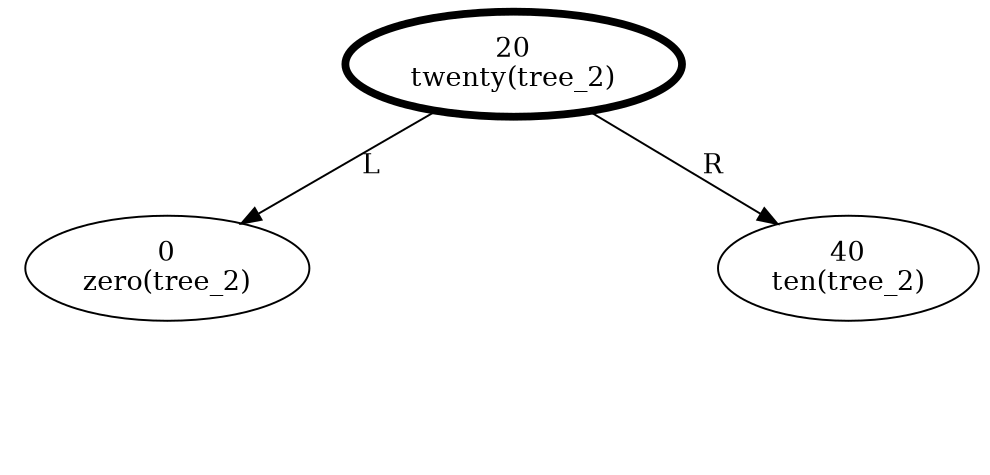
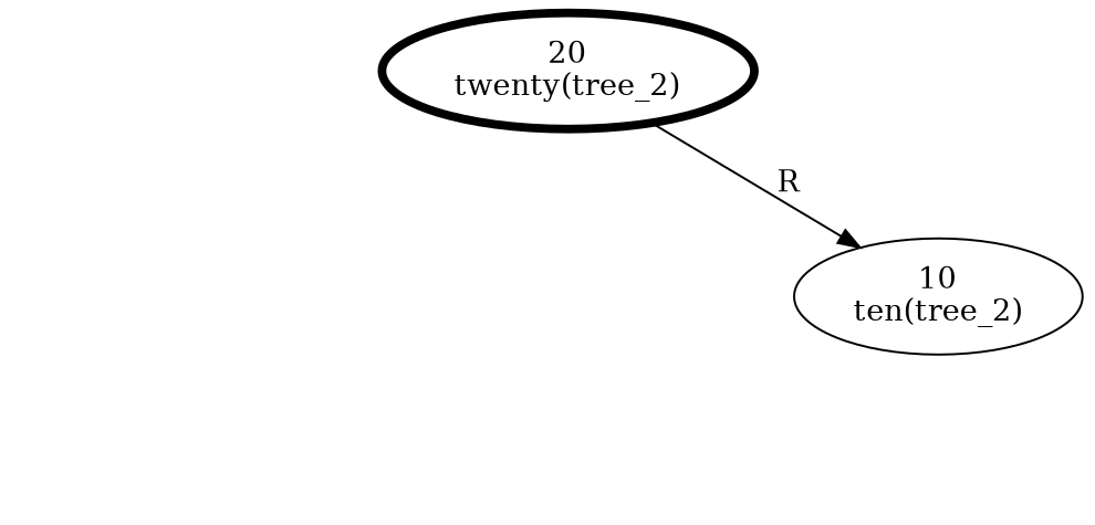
  digraph {
    n1 [label="20\ntwenty(tree_2)" penwidth=4]
-   n2 [label="0\nzero(tree_2)"]
    node_20_invis_R [style=invis]
-   n4 [label="40\nten(tree_2)"]
+   n4 [label="10\nten(tree_2)"]
    node_0_invis_L [style=invis]
-   n1 -> n2 [label=L]
    n1 -> node_20_invis_R [style=invis]
    n1 -> n4 [label=R]
-   n2 -> node_0_invis_L [style=invis]
  }
